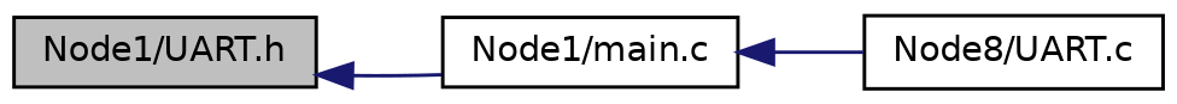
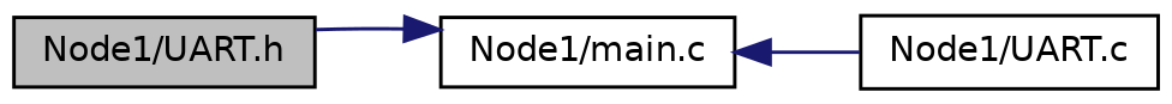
  digraph {
    rankdir=LR
    node [color=black fillcolor=white fontname=Helvetica fontsize=10 shape=record style=filled]
    edge [color=midnightblue dir=back fontname=Helvetica fontsize=10 labelfontname=Helvetica labelfontsize=10 style=solid]
    n1 [fillcolor=grey75 fontcolor=black height=0.2 label="Node1/UART.h" width=0.4]
    n2 [height=0.2 label="Node1/main.c" width=0.4]
-   n3 [height=0.2 label="Node8/UART.c" width=0.4]
-   n1 -> n2
+   n3 [height=0.2 label="Node1/UART.c" width=0.4]
+   n2 -> n1
    n2 -> n3
  }
